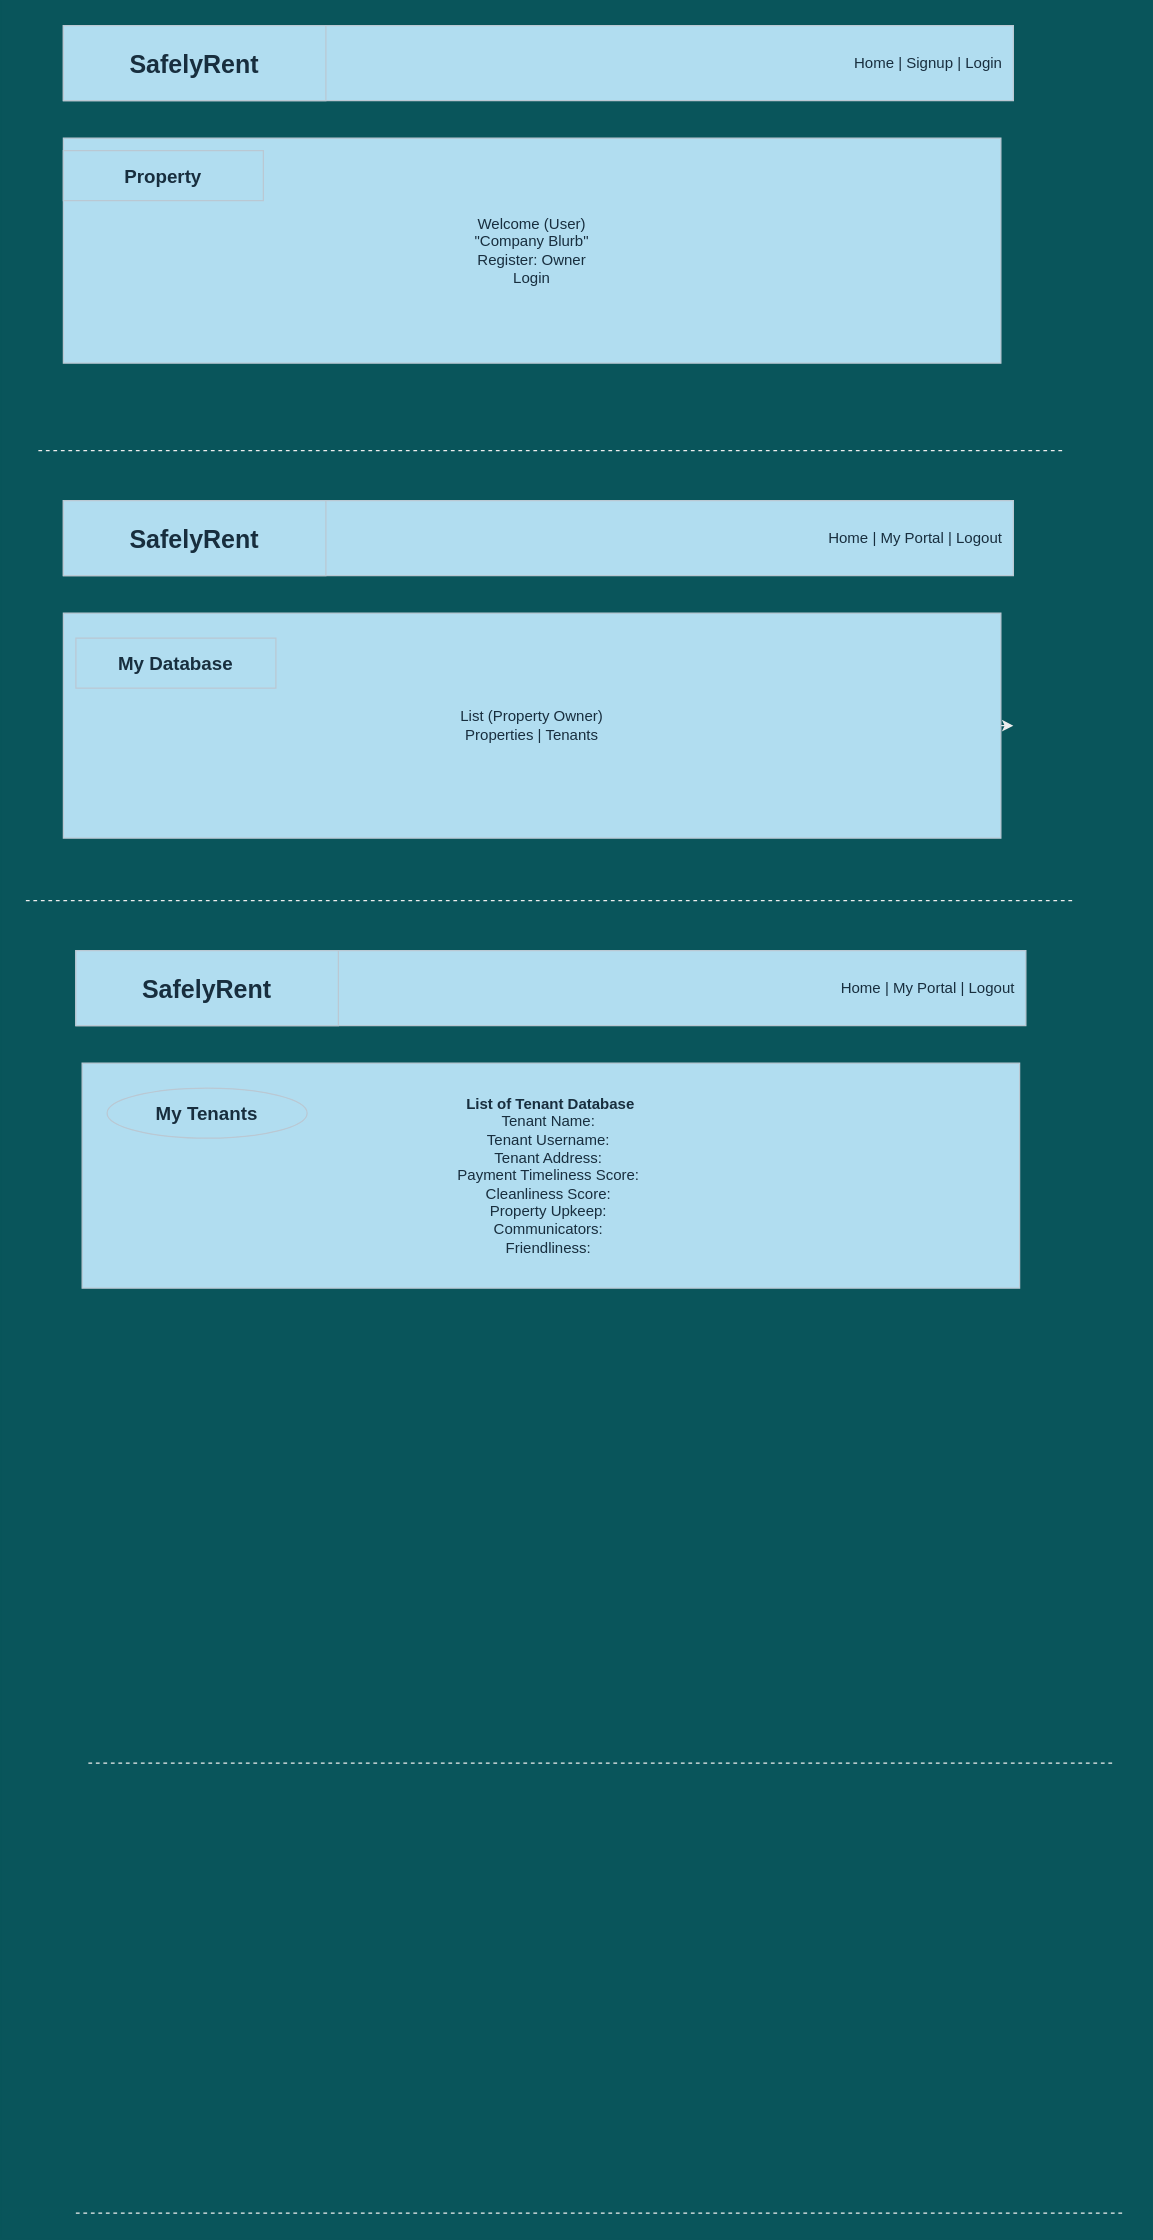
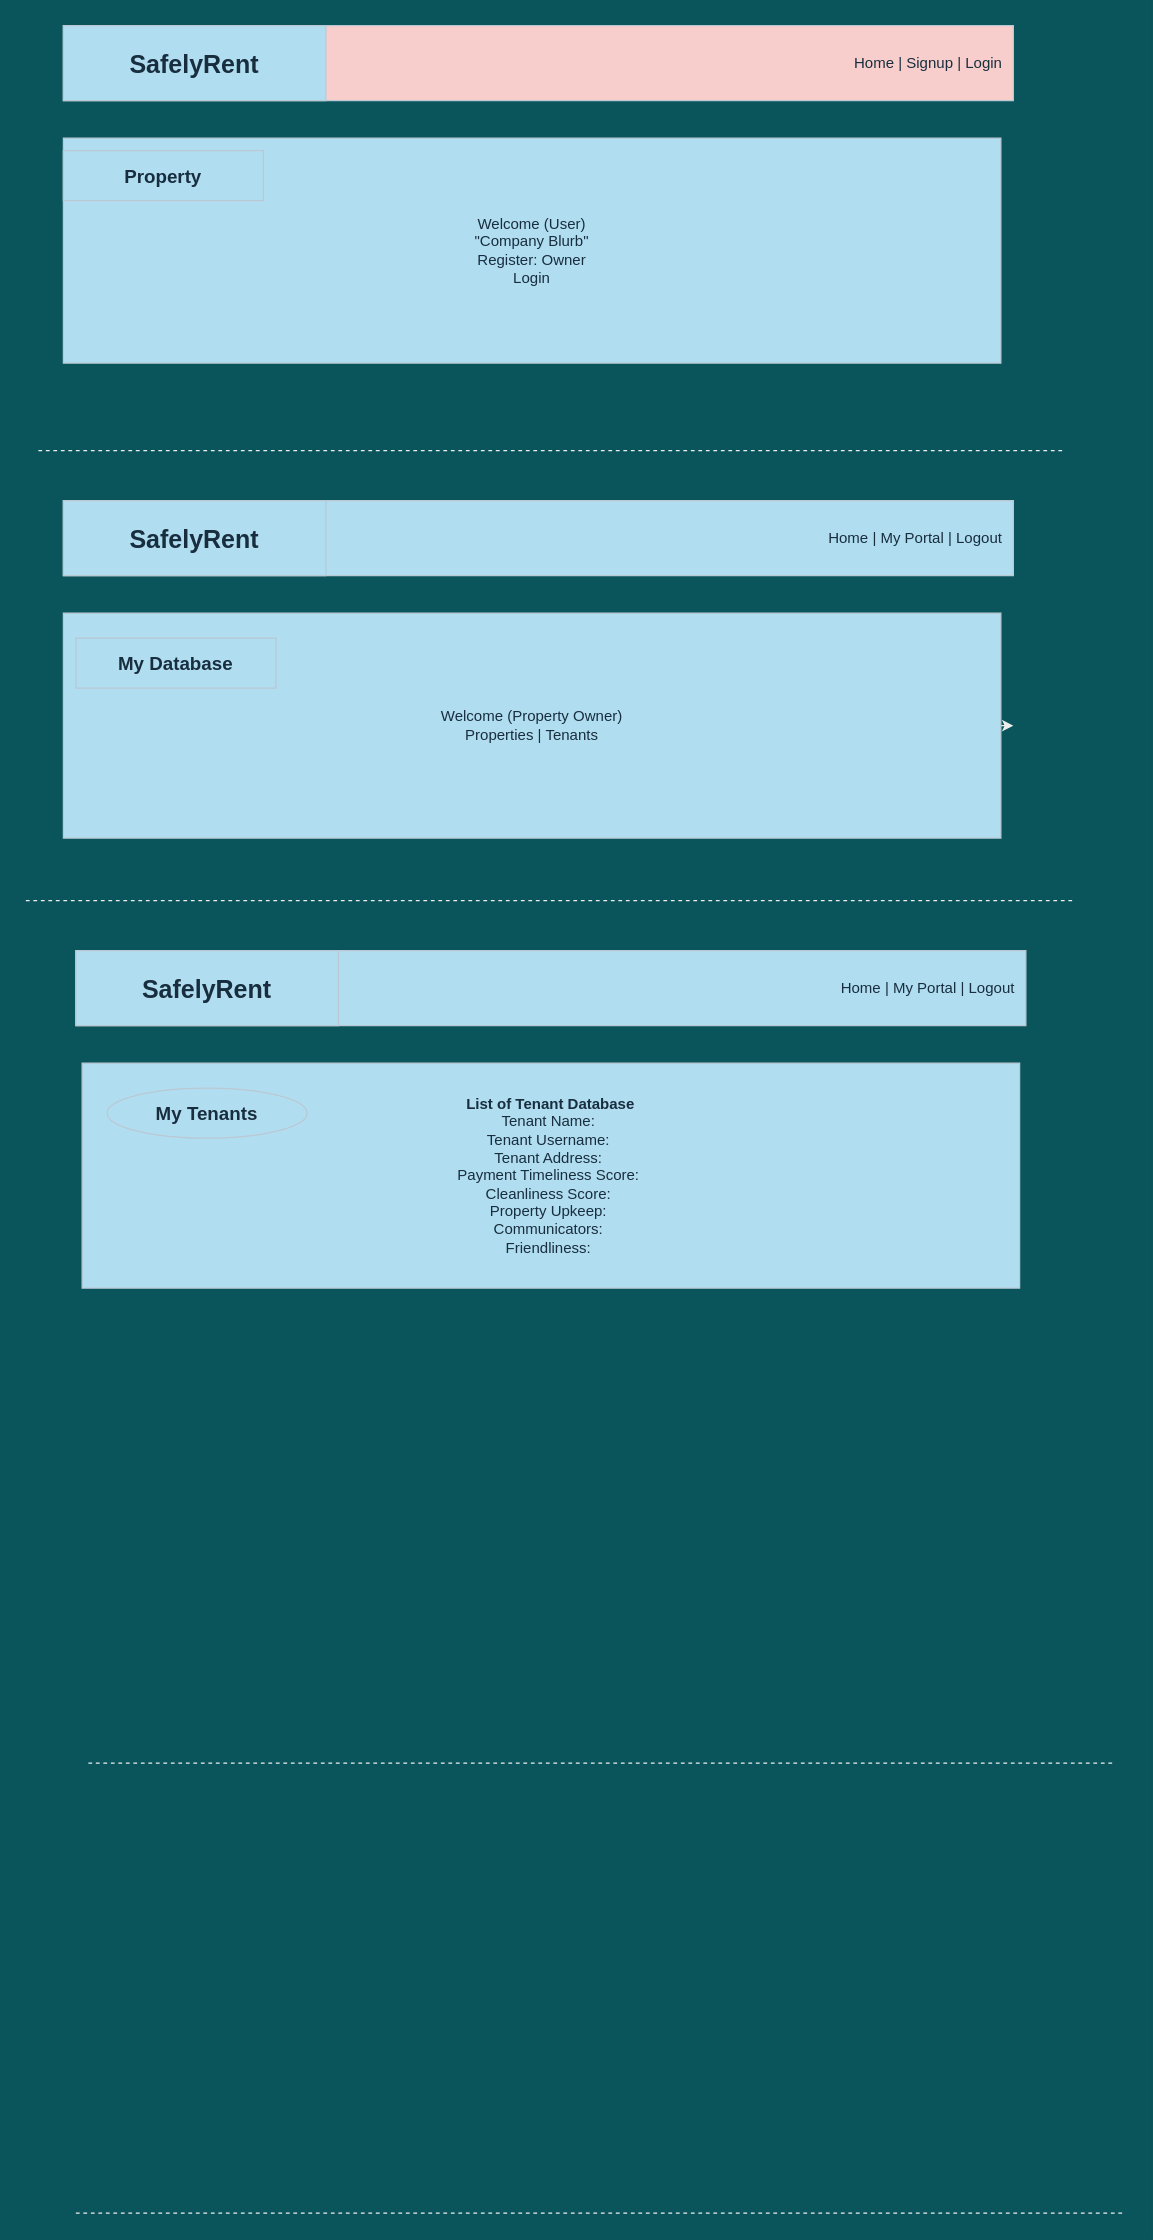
  <mxCell id="0" />
  <mxCell id="1" parent="0" />
- <mxCell id="2" value="Home | Signup | Login&amp;nbsp;&amp;nbsp;" style="whiteSpace=wrap;html=1;align=right;fillColor=#B1DDF0;strokeColor=#BAC8D3;fontColor=#182E3E;" vertex="1" parent="1"><mxGeometry x="50" y="20" width="760" height="60" as="geometry" /></mxCell>
+ <mxCell id="2" value="Home | Signup | Login&amp;nbsp;&amp;nbsp;" style="whiteSpace=wrap;html=1;align=right;fillColor=#f8cecc;strokeColor=#BAC8D3;fontColor=#182E3E;" vertex="1" parent="1"><mxGeometry x="50" y="20" width="760" height="60" as="geometry" /></mxCell>
  <mxCell id="3" value="Welcome (User)&lt;br&gt;&quot;Company Blurb&quot;&lt;br&gt;Register: Owner&lt;br&gt;Login" style="whiteSpace=wrap;html=1;fillColor=#B1DDF0;strokeColor=#BAC8D3;fontColor=#182E3E;" vertex="1" parent="1"><mxGeometry x="50" y="110" width="750" height="180" as="geometry" /></mxCell>
  <mxCell id="4" value="SafelyRent" style="whiteSpace=wrap;html=1;fillColor=#B1DDF0;strokeColor=#BAC8D3;fontStyle=1;fontSize=20;fontColor=#182E3E;" vertex="1" parent="1"><mxGeometry x="50" y="20" width="210" height="60" as="geometry" /></mxCell>
  <mxCell id="5" value="Home | My Portal | Logout&amp;nbsp;&amp;nbsp;" style="whiteSpace=wrap;html=1;align=right;fillColor=#B1DDF0;strokeColor=#BAC8D3;fontColor=#182E3E;" vertex="1" parent="1"><mxGeometry x="50" y="400" width="760" height="60" as="geometry" /></mxCell>
  <mxCell id="6" value="" style="endArrow=none;dashed=1;html=1;strokeColor=#EEEEEE;fontColor=#FFFFFF;" edge="1" parent="1"><mxGeometry width="50" height="50" relative="1" as="geometry"><mxPoint x="30" y="360" as="sourcePoint" /><mxPoint x="850" y="360" as="targetPoint" /></mxGeometry></mxCell>
  <mxCell id="7" value="SafelyRent" style="whiteSpace=wrap;html=1;fillColor=#B1DDF0;strokeColor=#BAC8D3;fontStyle=1;fontSize=20;fontColor=#182E3E;" vertex="1" parent="1"><mxGeometry x="50" y="400" width="210" height="60" as="geometry" /></mxCell>
  <mxCell id="8" style="edgeStyle=orthogonalEdgeStyle;curved=0;rounded=1;sketch=0;orthogonalLoop=1;jettySize=auto;html=1;exitX=1;exitY=0.5;exitDx=0;exitDy=0;strokeColor=#EEEEEE;fontSize=15;fontColor=#FFFFFF;" edge="1" parent="1" source="9"><mxGeometry relative="1" as="geometry"><mxPoint x="810" y="580" as="targetPoint" /></mxGeometry></mxCell>
- <mxCell id="9" value="List (Property Owner)&lt;br&gt;Properties | Tenants" style="whiteSpace=wrap;html=1;fillColor=#B1DDF0;strokeColor=#BAC8D3;fontColor=#182E3E;" vertex="1" parent="1"><mxGeometry x="50" y="490" width="750" height="180" as="geometry" /></mxCell>
+ <mxCell id="9" value="Welcome (Property Owner)&lt;br&gt;Properties | Tenants" style="whiteSpace=wrap;html=1;fillColor=#B1DDF0;strokeColor=#BAC8D3;fontColor=#182E3E;" vertex="1" parent="1"><mxGeometry x="50" y="490" width="750" height="180" as="geometry" /></mxCell>
  <mxCell id="10" value="My Database" style="whiteSpace=wrap;html=1;sketch=0;strokeColor=#BAC8D3;fillColor=#B1DDF0;fontColor=#182E3E;fontStyle=1;fontSize=15;" vertex="1" parent="1"><mxGeometry x="60" y="510" width="160" height="40" as="geometry" /></mxCell>
  <mxCell id="11" value="&lt;b&gt;List of Tenant Database&lt;/b&gt;&lt;br&gt;Tenant Name:&amp;nbsp;&lt;br&gt;Tenant Username:&amp;nbsp;&lt;br&gt;Tenant Address:&amp;nbsp;&lt;br&gt;&lt;div&gt;Payment Timeliness Score:&amp;nbsp;&lt;/div&gt;&lt;div&gt;Cleanliness Score:&amp;nbsp;&lt;/div&gt;&lt;div&gt;Property Upkeep:&amp;nbsp;&lt;/div&gt;&lt;div&gt;Communicators:&amp;nbsp;&lt;/div&gt;&lt;div&gt;Friendliness:&amp;nbsp;&lt;/div&gt;" style="whiteSpace=wrap;html=1;fillColor=#B1DDF0;strokeColor=#BAC8D3;fontColor=#182E3E;" vertex="1" parent="1"><mxGeometry x="65" y="850" width="750" height="180" as="geometry" /></mxCell>
  <mxCell id="12" value="" style="endArrow=none;dashed=1;html=1;strokeColor=#EEEEEE;fontSize=15;fontColor=#FFFFFF;" edge="1" parent="1"><mxGeometry width="50" height="50" relative="1" as="geometry"><mxPoint x="20" y="720" as="sourcePoint" /><mxPoint x="860" y="720" as="targetPoint" /></mxGeometry></mxCell>
  <mxCell id="13" value="Home | My Portal | Logout&amp;nbsp;&amp;nbsp;" style="whiteSpace=wrap;html=1;align=right;fillColor=#B1DDF0;strokeColor=#BAC8D3;fontColor=#182E3E;" vertex="1" parent="1"><mxGeometry x="60" y="760" width="760" height="60" as="geometry" /></mxCell>
  <mxCell id="14" value="SafelyRent" style="whiteSpace=wrap;html=1;fillColor=#B1DDF0;strokeColor=#BAC8D3;fontStyle=1;fontSize=20;fontColor=#182E3E;" vertex="1" parent="1"><mxGeometry x="60" y="760" width="210" height="60" as="geometry" /></mxCell>
  <mxCell id="15" value="My Tenants" style="ellipse;whiteSpace=wrap;html=1;sketch=0;strokeColor=#BAC8D3;fillColor=#B1DDF0;fontColor=#182E3E;fontStyle=1;fontSize=15;" vertex="1" parent="1"><mxGeometry x="85" y="870" width="160" height="40" as="geometry" /></mxCell>
  <mxCell id="16" value="Property" style="whiteSpace=wrap;html=1;sketch=0;strokeColor=#BAC8D3;fillColor=#B1DDF0;fontColor=#182E3E;fontStyle=1;fontSize=15;" vertex="1" parent="1"><mxGeometry x="50" y="120" width="160" height="40" as="geometry" /></mxCell>
  <mxCell id="17" value="" style="endArrow=none;dashed=1;html=1;strokeColor=#EEEEEE;fontColor=#FFFFFF;" edge="1" parent="1"><mxGeometry width="50" height="50" relative="1" as="geometry"><mxPoint x="70" y="1410" as="sourcePoint" /><mxPoint x="890" y="1410" as="targetPoint" /></mxGeometry></mxCell>
  <mxCell id="18" value="" style="endArrow=none;dashed=1;html=1;strokeColor=#EEEEEE;fontSize=15;fontColor=#FFFFFF;" edge="1" parent="1"><mxGeometry width="50" height="50" relative="1" as="geometry"><mxPoint x="60" y="1770" as="sourcePoint" /><mxPoint x="900" y="1770" as="targetPoint" /></mxGeometry></mxCell>
